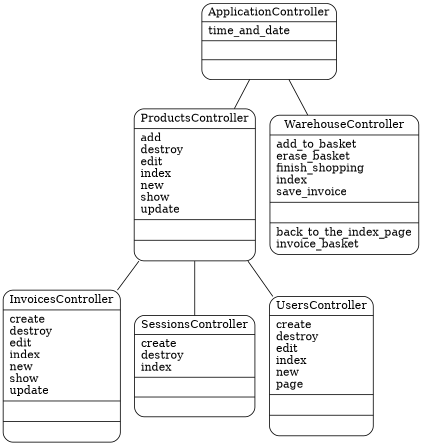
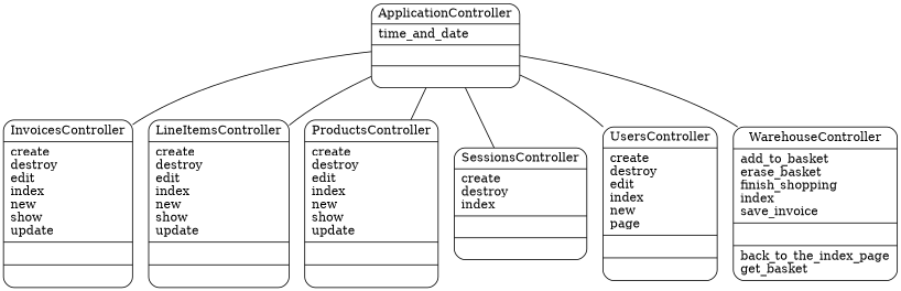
  digraph {
    splines=true
    node [shape=Mrecord]
    edge [arrowhead=none arrowtail=onormal]
    n1 [height=2.67 label="{InvoicesController|create\ldestroy\ledit\lindex\lnew\lshow\lupdate\l|\l|\l}" width=1.67]
-   n3 [height=2.67 label="{ProductsController|add\ldestroy\ledit\lindex\lnew\lshow\lupdate\l|\l|\l}" width=1.69]
+   n2 [height=2.67 label="{LineItemsController|create\ldestroy\ledit\lindex\lnew\lshow\lupdate\l|\l|\l}" width=1.81]
+   n3 [height=2.67 label="{ProductsController|create\ldestroy\ledit\lindex\lnew\lshow\lupdate\l|\l|\l}" width=1.69]
    n4 [height=1.78 label="{SessionsController|create\ldestroy\lindex\l|\l|\l}" width=1.69]
    n5 [height=2.44 label="{UsersController|create\ldestroy\ledit\lindex\lnew\lpage\l|\l|\l}" width=1.44]
-   n6 [height=2.44 label="{WarehouseController|add_to_basket\lerase_basket\lfinish_shopping\lindex\lsave_invoice\l|\l|back_to_the_index_page\linvoice_basket\l}" width=2.17]
+   n6 [height=2.44 label="{WarehouseController|add_to_basket\lerase_basket\lfinish_shopping\lindex\lsave_invoice\l|\l|back_to_the_index_page\lget_basket\l}" width=2.17]
    n7 [height=1.33 label="{ApplicationController|time_and_date\l|\l|\l}" width=1.94]
-   n3 -> n1
+   n7 -> n1
+   n7 -> n2
    n7 -> n3
-   n3 -> n4
-   n3 -> n5
+   n7 -> n4
+   n7 -> n5
    n7 -> n6
  }
